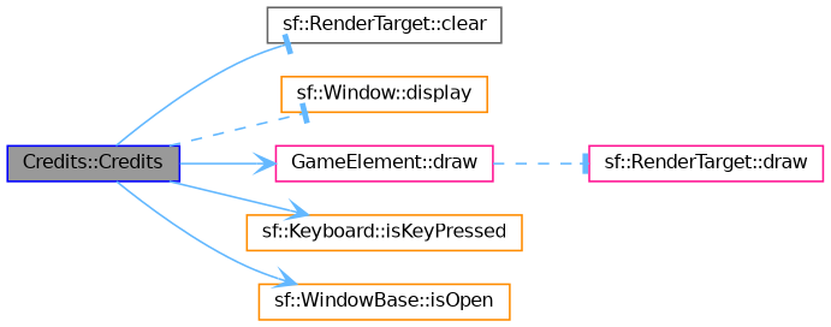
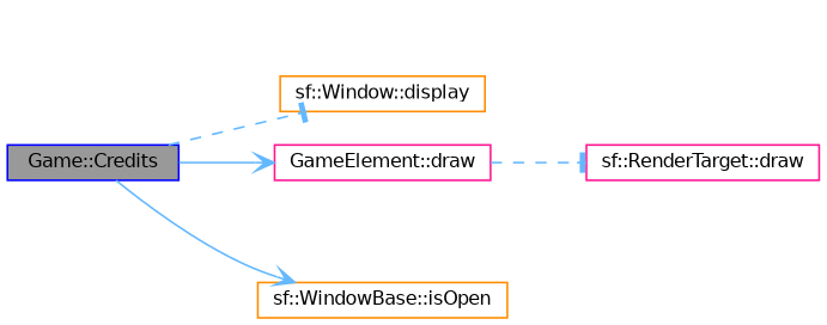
  digraph {
    rankdir=LR
    node [color=darkorange fillcolor=white fontname=Helvetica fontsize=10 shape=box style=filled]
    edge [arrowhead=tee color=steelblue1 fontname=Helvetica fontsize=10 labelfontname=Helvetica labelfontsize=10 style=solid]
-   n1 [color=blue fillcolor=grey60 fontcolor=black height=0.2 label="Credits::Credits" width=0.4]
-   n2 [color=gray40 height=0.2 label="sf::RenderTarget::clear" width=0.4]
+   n1 [color=blue fillcolor=grey60 fontcolor=black height=0.2 label="Game::Credits" width=0.4]
    n3 [height=0.2 label="sf::Window::display" width=0.4]
    n4 [color=deeppink height=0.2 label="GameElement::draw" width=0.4]
-   n5 [height=0.2 label="sf::Keyboard::isKeyPressed" width=0.4]
    n6 [height=0.2 label="sf::WindowBase::isOpen" width=0.4]
    n7 [color=deeppink height=0.2 label="sf::RenderTarget::draw" width=0.4]
-   n1 -> n2
    n1 -> n3 [style=dashed]
    n1 -> n4 [arrowhead=vee]
-   n1 -> n5 [arrowhead=vee]
    n1 -> n6 [arrowhead=vee]
    n4 -> n7 [style=dashed]
  }
